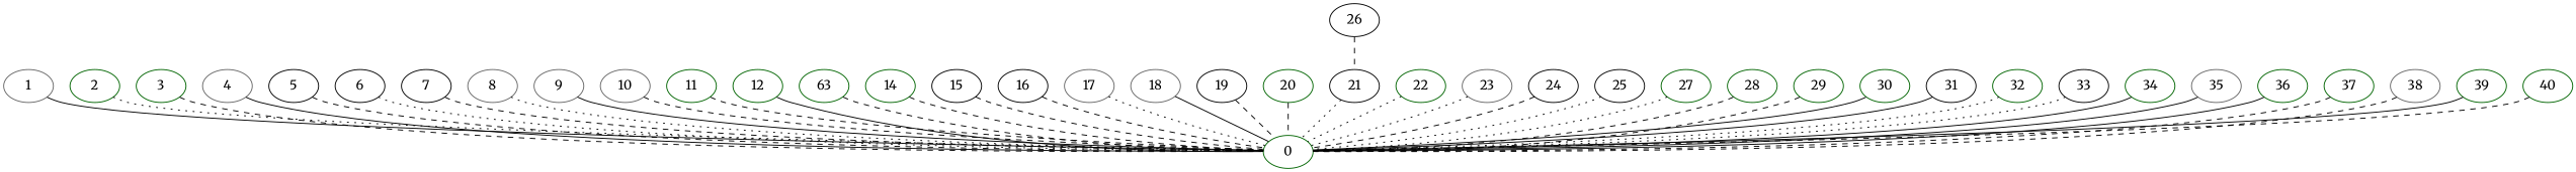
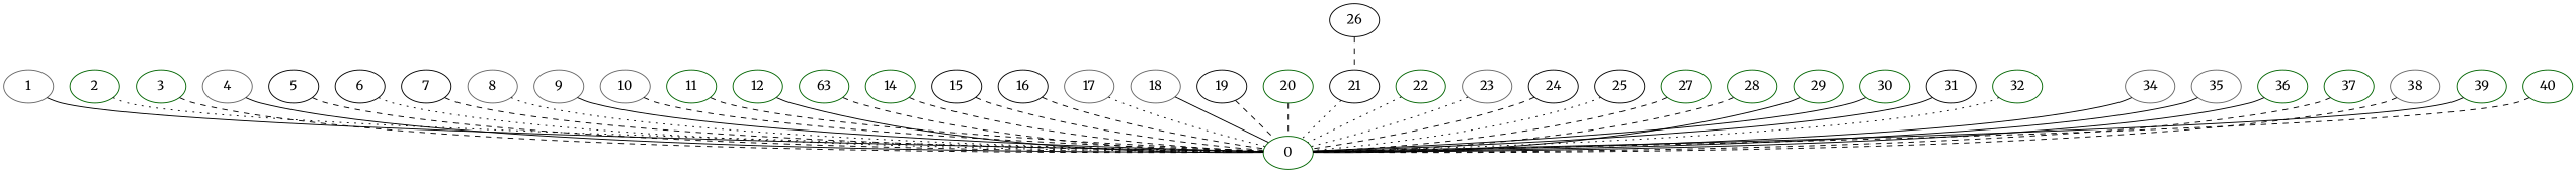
  graph {
    fontname=Merriweather
    node [color=darkgreen fontname=Merriweather]
    edge [fontname=Merriweather style=dashed]
    1 [color=gray40]
    0
    2
    3
    4 [color=gray40]
    5 [color=black]
    6 [color=black]
    7 [color=black]
    8 [color=gray40]
    9 [color=gray40]
    10 [color=gray40]
    11
    12
    n14 [label=63]
    14
    15 [color=black]
    16 [color=black]
    17 [color=gray40]
    18 [color=gray40]
    19 [color=black]
    20
    21 [color=black]
    22
    23 [color=gray40]
    24 [color=black]
    25 [color=black]
    26 [color=black]
    27
    28
    29
    30
    31 [color=black]
    32
-   33 [color=black]
-   34
+   34 [color=gray40]
    35 [color=gray40]
    36
    37
    38 [color=gray40]
    39
    40
    1 -- 0 [style=solid]
    2 -- 0 [style=dotted]
    3 -- 0
    4 -- 0 [style=solid]
    5 -- 0
    6 -- 0 [style=dotted]
    7 -- 0
    8 -- 0 [style=dotted]
    9 -- 0 [style=solid]
    10 -- 0
    11 -- 0
    12 -- 0 [style=solid]
    n14 -- 0
    14 -- 0
    15 -- 0
    16 -- 0
    17 -- 0 [style=dotted]
    18 -- 0 [style=solid]
    19 -- 0
    20 -- 0
    21 -- 0 [style=dotted]
    22 -- 0 [style=dotted]
    23 -- 0 [style=dotted]
    24 -- 0
    25 -- 0 [style=dotted]
    26 -- 21
-   27 -- 0 [style=dotted]
+   27 -- 0
    28 -- 0
-   29 -- 0
+   29 -- 0 [style=solid]
    30 -- 0 [style=solid]
    31 -- 0 [style=solid]
    32 -- 0 [style=dotted]
-   33 -- 0 [style=dotted]
    34 -- 0 [style=solid]
    35 -- 0 [style=solid]
    36 -- 0 [style=solid]
    37 -- 0
    38 -- 0
    39 -- 0 [style=solid]
    40 -- 0
  }
